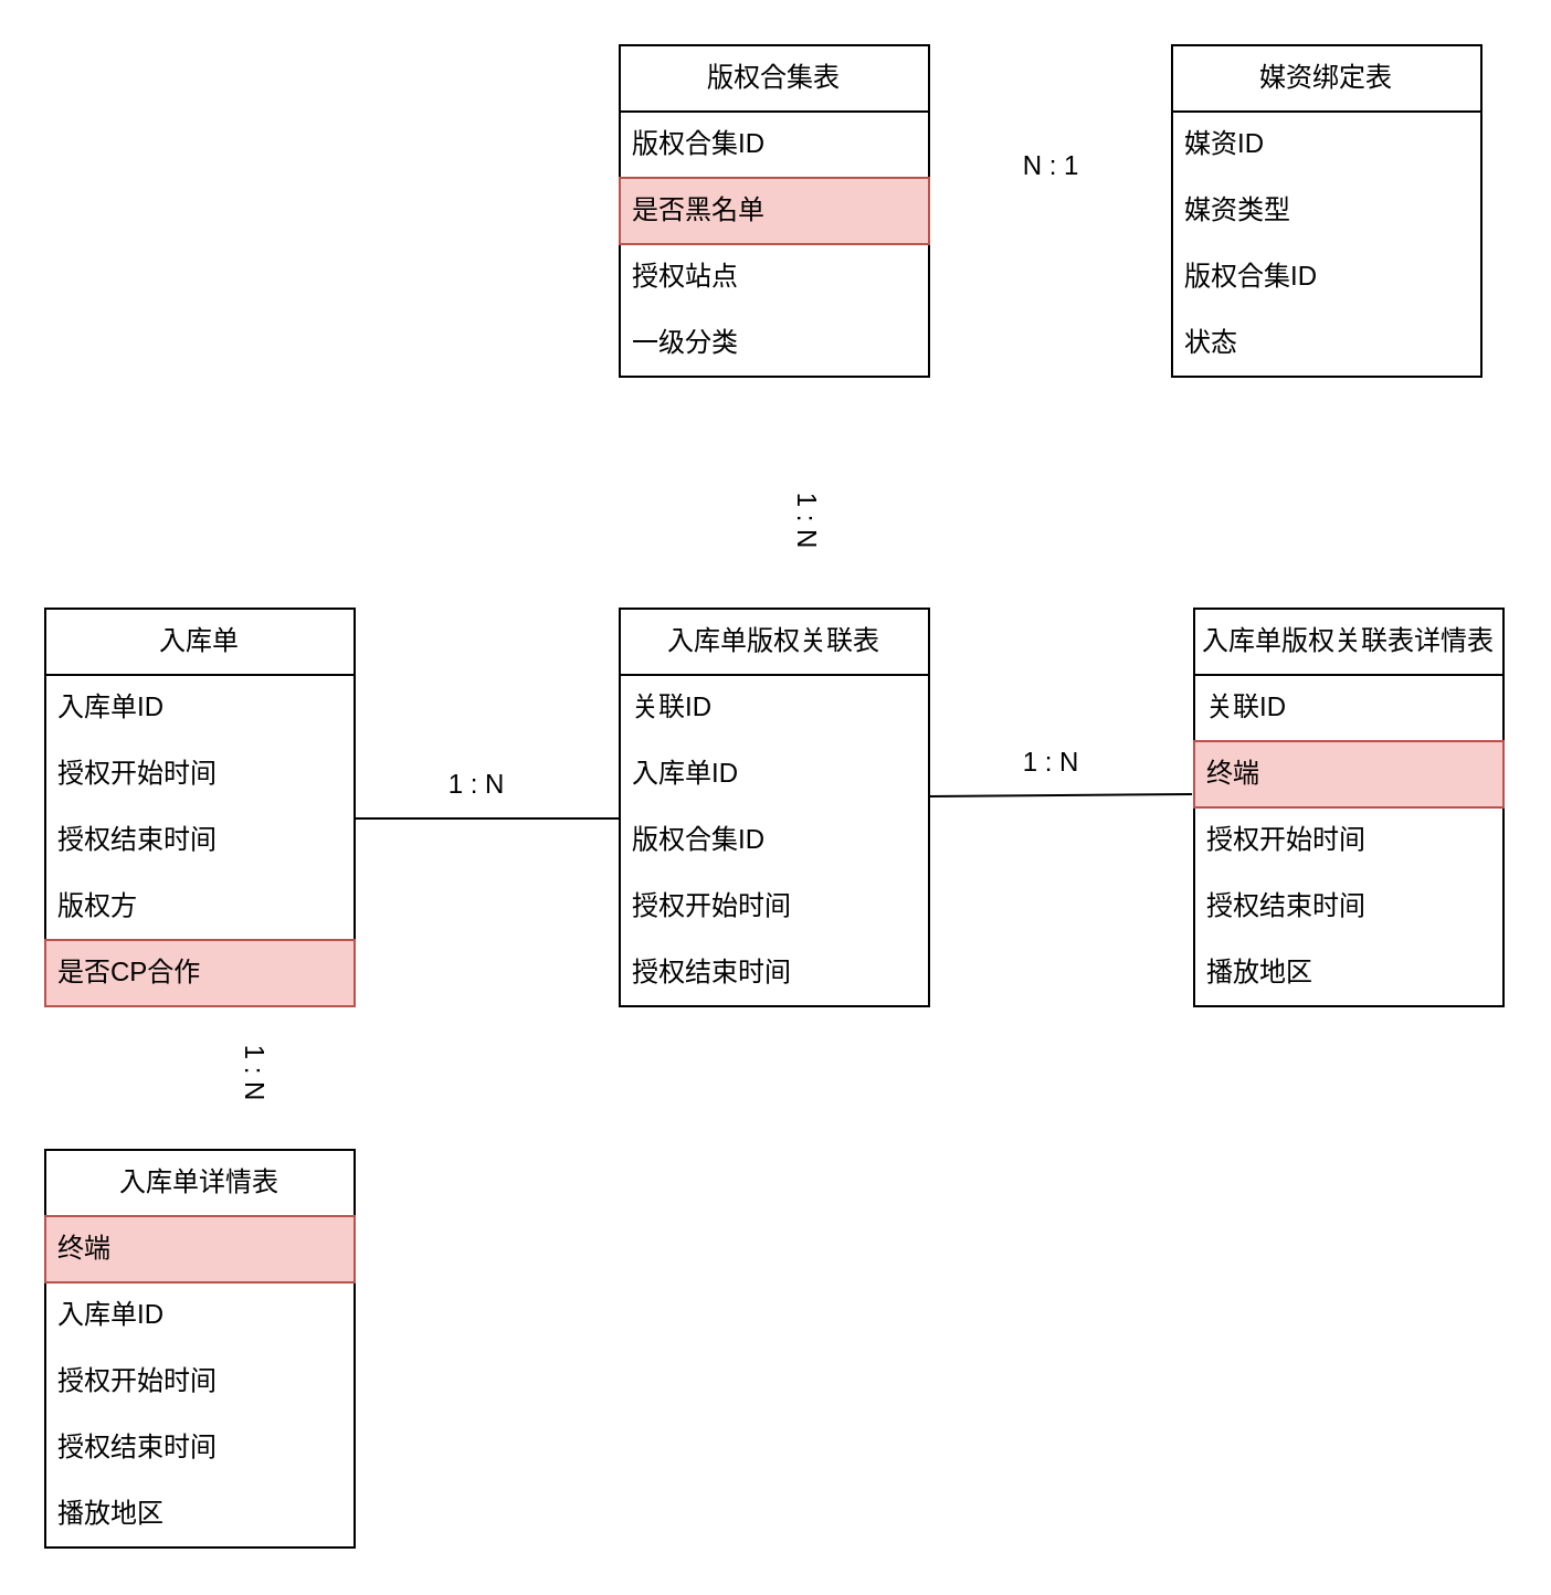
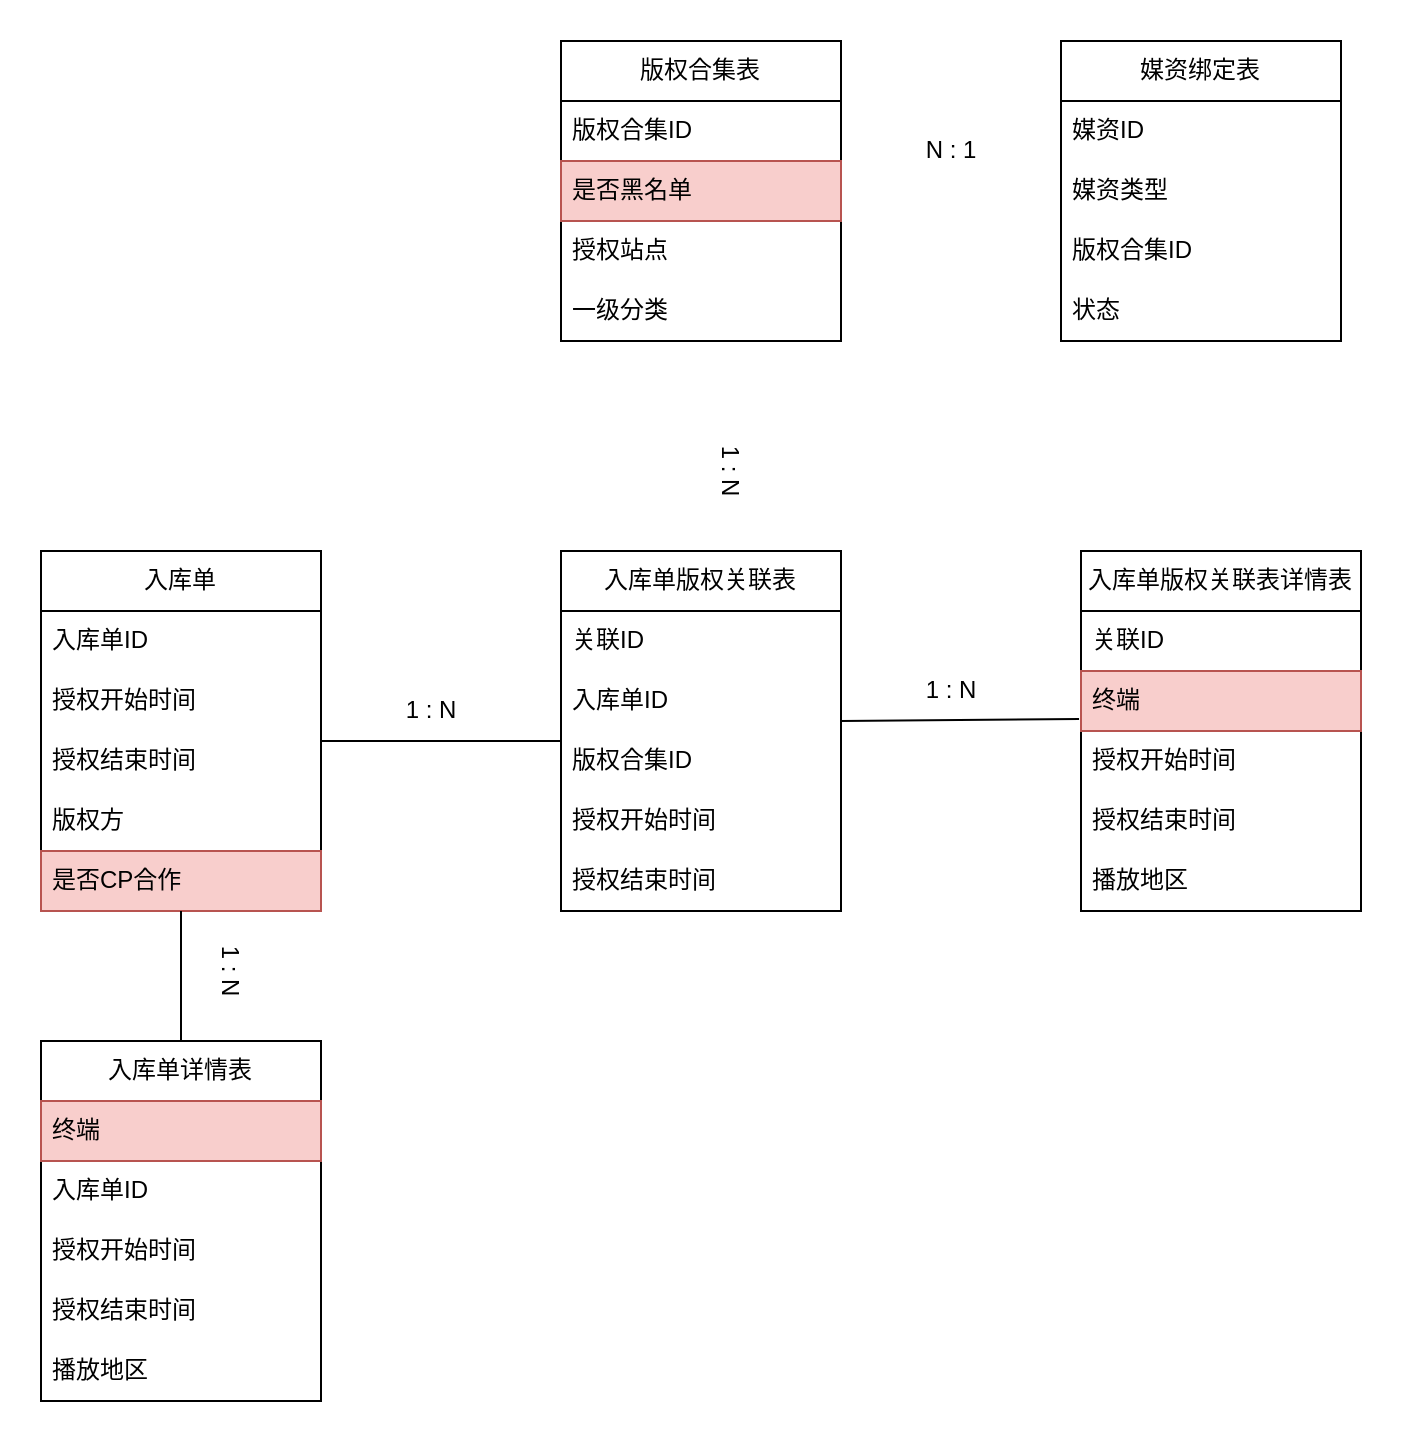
  <mxCell id="0" />
  <mxCell id="1" parent="0" />
  <mxCell id="2" value="媒资绑定表" style="swimlane;fontStyle=0;childLayout=stackLayout;horizontal=1;startSize=30;horizontalStack=0;resizeParent=1;resizeParentMax=0;resizeLast=0;collapsible=1;marginBottom=0;whiteSpace=wrap;html=1;" parent="1" vertex="1"><mxGeometry x="530" y="20" width="140" height="150" as="geometry" /></mxCell>
  <mxCell id="3" value="媒资ID" style="text;strokeColor=none;fillColor=none;align=left;verticalAlign=middle;spacingLeft=4;spacingRight=4;overflow=hidden;points=[[0,0.5],[1,0.5]];portConstraint=eastwest;rotatable=0;whiteSpace=wrap;html=1;" parent="2" vertex="1"><mxGeometry y="30" width="140" height="30" as="geometry" /></mxCell>
  <mxCell id="4" value="媒资类型" style="text;strokeColor=none;fillColor=none;align=left;verticalAlign=middle;spacingLeft=4;spacingRight=4;overflow=hidden;points=[[0,0.5],[1,0.5]];portConstraint=eastwest;rotatable=0;whiteSpace=wrap;html=1;" parent="2" vertex="1"><mxGeometry y="60" width="140" height="30" as="geometry" /></mxCell>
  <mxCell id="5" value="版权合集ID" style="text;strokeColor=none;fillColor=none;align=left;verticalAlign=middle;spacingLeft=4;spacingRight=4;overflow=hidden;points=[[0,0.5],[1,0.5]];portConstraint=eastwest;rotatable=0;whiteSpace=wrap;html=1;" parent="2" vertex="1"><mxGeometry y="90" width="140" height="30" as="geometry" /></mxCell>
  <mxCell id="6" value="状态" style="text;strokeColor=none;fillColor=none;align=left;verticalAlign=middle;spacingLeft=4;spacingRight=4;overflow=hidden;points=[[0,0.5],[1,0.5]];portConstraint=eastwest;rotatable=0;whiteSpace=wrap;html=1;" parent="2" vertex="1"><mxGeometry y="120" width="140" height="30" as="geometry" /></mxCell>
  <mxCell id="7" value="版权合集表" style="swimlane;fontStyle=0;childLayout=stackLayout;horizontal=1;startSize=30;horizontalStack=0;resizeParent=1;resizeParentMax=0;resizeLast=0;collapsible=1;marginBottom=0;whiteSpace=wrap;html=1;" parent="1" vertex="1"><mxGeometry x="280" y="20" width="140" height="150" as="geometry" /></mxCell>
  <mxCell id="8" value="版权合集ID" style="text;strokeColor=none;fillColor=none;align=left;verticalAlign=middle;spacingLeft=4;spacingRight=4;overflow=hidden;points=[[0,0.5],[1,0.5]];portConstraint=eastwest;rotatable=0;whiteSpace=wrap;html=1;" parent="7" vertex="1"><mxGeometry y="30" width="140" height="30" as="geometry" /></mxCell>
  <mxCell id="9" value="是否黑名单" style="text;strokeColor=#b85450;fillColor=#f8cecc;align=left;verticalAlign=middle;spacingLeft=4;spacingRight=4;overflow=hidden;points=[[0,0.5],[1,0.5]];portConstraint=eastwest;rotatable=0;whiteSpace=wrap;html=1;" parent="7" vertex="1"><mxGeometry y="60" width="140" height="30" as="geometry" /></mxCell>
  <mxCell id="10" value="授权站点" style="text;strokeColor=none;fillColor=none;align=left;verticalAlign=middle;spacingLeft=4;spacingRight=4;overflow=hidden;points=[[0,0.5],[1,0.5]];portConstraint=eastwest;rotatable=0;whiteSpace=wrap;html=1;" parent="7" vertex="1"><mxGeometry y="90" width="140" height="30" as="geometry" /></mxCell>
  <mxCell id="11" value="一级分类" style="text;strokeColor=none;fillColor=none;align=left;verticalAlign=middle;spacingLeft=4;spacingRight=4;overflow=hidden;points=[[0,0.5],[1,0.5]];portConstraint=eastwest;rotatable=0;whiteSpace=wrap;html=1;" vertex="1" parent="7"><mxGeometry y="120" width="140" height="30" as="geometry" /></mxCell>
  <mxCell id="12" value="入库单" style="swimlane;fontStyle=0;childLayout=stackLayout;horizontal=1;startSize=30;horizontalStack=0;resizeParent=1;resizeParentMax=0;resizeLast=0;collapsible=1;marginBottom=0;whiteSpace=wrap;html=1;" vertex="1" parent="1"><mxGeometry x="20" y="275" width="140" height="180" as="geometry" /></mxCell>
  <mxCell id="13" value="入库单ID" style="text;strokeColor=none;fillColor=none;align=left;verticalAlign=middle;spacingLeft=4;spacingRight=4;overflow=hidden;points=[[0,0.5],[1,0.5]];portConstraint=eastwest;rotatable=0;whiteSpace=wrap;html=1;" vertex="1" parent="12"><mxGeometry y="30" width="140" height="30" as="geometry" /></mxCell>
  <mxCell id="14" value="授权开始时间" style="text;strokeColor=none;fillColor=none;align=left;verticalAlign=middle;spacingLeft=4;spacingRight=4;overflow=hidden;points=[[0,0.5],[1,0.5]];portConstraint=eastwest;rotatable=0;whiteSpace=wrap;html=1;" vertex="1" parent="12"><mxGeometry y="60" width="140" height="30" as="geometry" /></mxCell>
  <mxCell id="15" value="授权结束时间" style="text;strokeColor=none;fillColor=none;align=left;verticalAlign=middle;spacingLeft=4;spacingRight=4;overflow=hidden;points=[[0,0.5],[1,0.5]];portConstraint=eastwest;rotatable=0;whiteSpace=wrap;html=1;" vertex="1" parent="12"><mxGeometry y="90" width="140" height="30" as="geometry" /></mxCell>
  <mxCell id="16" value="版权方" style="text;strokeColor=none;fillColor=none;align=left;verticalAlign=middle;spacingLeft=4;spacingRight=4;overflow=hidden;points=[[0,0.5],[1,0.5]];portConstraint=eastwest;rotatable=0;whiteSpace=wrap;html=1;" vertex="1" parent="12"><mxGeometry y="120" width="140" height="30" as="geometry" /></mxCell>
  <mxCell id="17" value="是否CP合作" style="text;strokeColor=#b85450;fillColor=#f8cecc;align=left;verticalAlign=middle;spacingLeft=4;spacingRight=4;overflow=hidden;points=[[0,0.5],[1,0.5]];portConstraint=eastwest;rotatable=0;whiteSpace=wrap;html=1;" vertex="1" parent="12"><mxGeometry y="150" width="140" height="30" as="geometry" /></mxCell>
  <mxCell id="18" value="入库单版权关联表" style="swimlane;fontStyle=0;childLayout=stackLayout;horizontal=1;startSize=30;horizontalStack=0;resizeParent=1;resizeParentMax=0;resizeLast=0;collapsible=1;marginBottom=0;whiteSpace=wrap;html=1;" vertex="1" parent="1"><mxGeometry x="280" y="275" width="140" height="180" as="geometry" /></mxCell>
  <mxCell id="19" value="关联ID" style="text;strokeColor=none;fillColor=none;align=left;verticalAlign=middle;spacingLeft=4;spacingRight=4;overflow=hidden;points=[[0,0.5],[1,0.5]];portConstraint=eastwest;rotatable=0;whiteSpace=wrap;html=1;" vertex="1" parent="18"><mxGeometry y="30" width="140" height="30" as="geometry" /></mxCell>
  <mxCell id="20" value="入库单ID" style="text;strokeColor=none;fillColor=none;align=left;verticalAlign=middle;spacingLeft=4;spacingRight=4;overflow=hidden;points=[[0,0.5],[1,0.5]];portConstraint=eastwest;rotatable=0;whiteSpace=wrap;html=1;" vertex="1" parent="18"><mxGeometry y="60" width="140" height="30" as="geometry" /></mxCell>
  <mxCell id="21" value="版权合集ID" style="text;strokeColor=none;fillColor=none;align=left;verticalAlign=middle;spacingLeft=4;spacingRight=4;overflow=hidden;points=[[0,0.5],[1,0.5]];portConstraint=eastwest;rotatable=0;whiteSpace=wrap;html=1;" vertex="1" parent="18"><mxGeometry y="90" width="140" height="30" as="geometry" /></mxCell>
  <mxCell id="22" value="授权开始时间" style="text;strokeColor=none;fillColor=none;align=left;verticalAlign=middle;spacingLeft=4;spacingRight=4;overflow=hidden;points=[[0,0.5],[1,0.5]];portConstraint=eastwest;rotatable=0;whiteSpace=wrap;html=1;" vertex="1" parent="18"><mxGeometry y="120" width="140" height="30" as="geometry" /></mxCell>
  <mxCell id="23" value="授权结束时间" style="text;strokeColor=none;fillColor=none;align=left;verticalAlign=middle;spacingLeft=4;spacingRight=4;overflow=hidden;points=[[0,0.5],[1,0.5]];portConstraint=eastwest;rotatable=0;whiteSpace=wrap;html=1;" vertex="1" parent="18"><mxGeometry y="150" width="140" height="30" as="geometry" /></mxCell>
  <mxCell id="24" value="入库单详情表" style="swimlane;fontStyle=0;childLayout=stackLayout;horizontal=1;startSize=30;horizontalStack=0;resizeParent=1;resizeParentMax=0;resizeLast=0;collapsible=1;marginBottom=0;whiteSpace=wrap;html=1;" vertex="1" parent="1"><mxGeometry x="20" y="520" width="140" height="180" as="geometry" /></mxCell>
  <mxCell id="25" value="终端" style="text;strokeColor=#b85450;fillColor=#f8cecc;align=left;verticalAlign=middle;spacingLeft=4;spacingRight=4;overflow=hidden;points=[[0,0.5],[1,0.5]];portConstraint=eastwest;rotatable=0;whiteSpace=wrap;html=1;" vertex="1" parent="24"><mxGeometry y="30" width="140" height="30" as="geometry" /></mxCell>
  <mxCell id="26" value="入库单ID" style="text;strokeColor=none;fillColor=none;align=left;verticalAlign=middle;spacingLeft=4;spacingRight=4;overflow=hidden;points=[[0,0.5],[1,0.5]];portConstraint=eastwest;rotatable=0;whiteSpace=wrap;html=1;" vertex="1" parent="24"><mxGeometry y="60" width="140" height="30" as="geometry" /></mxCell>
  <mxCell id="27" value="授权开始时间" style="text;strokeColor=none;fillColor=none;align=left;verticalAlign=middle;spacingLeft=4;spacingRight=4;overflow=hidden;points=[[0,0.5],[1,0.5]];portConstraint=eastwest;rotatable=0;whiteSpace=wrap;html=1;" vertex="1" parent="24"><mxGeometry y="90" width="140" height="30" as="geometry" /></mxCell>
  <mxCell id="28" value="授权结束时间" style="text;strokeColor=none;fillColor=none;align=left;verticalAlign=middle;spacingLeft=4;spacingRight=4;overflow=hidden;points=[[0,0.5],[1,0.5]];portConstraint=eastwest;rotatable=0;whiteSpace=wrap;html=1;" vertex="1" parent="24"><mxGeometry y="120" width="140" height="30" as="geometry" /></mxCell>
  <mxCell id="29" value="播放地区" style="text;strokeColor=none;fillColor=none;align=left;verticalAlign=middle;spacingLeft=4;spacingRight=4;overflow=hidden;points=[[0,0.5],[1,0.5]];portConstraint=eastwest;rotatable=0;whiteSpace=wrap;html=1;" vertex="1" parent="24"><mxGeometry y="150" width="140" height="30" as="geometry" /></mxCell>
  <mxCell id="30" value="入库单版权关联表详情表" style="swimlane;fontStyle=0;childLayout=stackLayout;horizontal=1;startSize=30;horizontalStack=0;resizeParent=1;resizeParentMax=0;resizeLast=0;collapsible=1;marginBottom=0;whiteSpace=wrap;html=1;" vertex="1" parent="1"><mxGeometry x="540" y="275" width="140" height="180" as="geometry" /></mxCell>
  <mxCell id="31" value="关联ID" style="text;strokeColor=none;fillColor=none;align=left;verticalAlign=middle;spacingLeft=4;spacingRight=4;overflow=hidden;points=[[0,0.5],[1,0.5]];portConstraint=eastwest;rotatable=0;whiteSpace=wrap;html=1;" vertex="1" parent="30"><mxGeometry y="30" width="140" height="30" as="geometry" /></mxCell>
  <mxCell id="32" value="终端" style="text;strokeColor=#b85450;fillColor=#f8cecc;align=left;verticalAlign=middle;spacingLeft=4;spacingRight=4;overflow=hidden;points=[[0,0.5],[1,0.5]];portConstraint=eastwest;rotatable=0;whiteSpace=wrap;html=1;" vertex="1" parent="30"><mxGeometry y="60" width="140" height="30" as="geometry" /></mxCell>
  <mxCell id="33" value="授权开始时间" style="text;strokeColor=none;fillColor=none;align=left;verticalAlign=middle;spacingLeft=4;spacingRight=4;overflow=hidden;points=[[0,0.5],[1,0.5]];portConstraint=eastwest;rotatable=0;whiteSpace=wrap;html=1;" vertex="1" parent="30"><mxGeometry y="90" width="140" height="30" as="geometry" /></mxCell>
  <mxCell id="34" value="授权结束时间" style="text;strokeColor=none;fillColor=none;align=left;verticalAlign=middle;spacingLeft=4;spacingRight=4;overflow=hidden;points=[[0,0.5],[1,0.5]];portConstraint=eastwest;rotatable=0;whiteSpace=wrap;html=1;" vertex="1" parent="30"><mxGeometry y="120" width="140" height="30" as="geometry" /></mxCell>
  <mxCell id="35" value="播放地区" style="text;strokeColor=none;fillColor=none;align=left;verticalAlign=middle;spacingLeft=4;spacingRight=4;overflow=hidden;points=[[0,0.5],[1,0.5]];portConstraint=eastwest;rotatable=0;whiteSpace=wrap;html=1;" vertex="1" parent="30"><mxGeometry y="150" width="140" height="30" as="geometry" /></mxCell>
  <mxCell id="36" value="" style="endArrow=none;html=1;rounded=0;entryX=0;entryY=0.5;entryDx=0;entryDy=0;exitX=1;exitY=0.5;exitDx=0;exitDy=0;" edge="1" parent="1"><mxGeometry width="50" height="50" relative="1" as="geometry"><mxPoint x="160" y="370" as="sourcePoint" /><mxPoint x="280" y="370" as="targetPoint" /></mxGeometry></mxCell>
+ <mxCell id="37" value="" style="endArrow=none;html=1;rounded=0;exitX=0.5;exitY=0;exitDx=0;exitDy=0;" edge="1" parent="1" source="24" target="17"><mxGeometry width="50" height="50" relative="1" as="geometry"><mxPoint x="50" y="510" as="sourcePoint" /><mxPoint x="90" y="460" as="targetPoint" /></mxGeometry></mxCell>
  <mxCell id="38" value="1 : N" style="text;html=1;align=center;verticalAlign=middle;resizable=0;points=[];autosize=1;strokeColor=none;fillColor=none;rotation=90;" vertex="1" parent="1"><mxGeometry x="340" y="220" width="50" height="30" as="geometry" /></mxCell>
  <mxCell id="39" value="1 : N" style="text;html=1;align=center;verticalAlign=middle;resizable=0;points=[];autosize=1;strokeColor=none;fillColor=none;rotation=0;" vertex="1" parent="1"><mxGeometry x="190" y="340" width="50" height="30" as="geometry" /></mxCell>
  <mxCell id="40" value="1 : N" style="text;html=1;align=center;verticalAlign=middle;resizable=0;points=[];autosize=1;strokeColor=none;fillColor=none;rotation=90;" vertex="1" parent="1"><mxGeometry x="90" y="470" width="50" height="30" as="geometry" /></mxCell>
  <mxCell id="41" value="N : 1" style="text;html=1;align=center;verticalAlign=middle;resizable=0;points=[];autosize=1;strokeColor=none;fillColor=none;rotation=0;" vertex="1" parent="1"><mxGeometry x="450" y="60" width="50" height="30" as="geometry" /></mxCell>
  <mxCell id="42" value="" style="endArrow=none;html=1;rounded=0;exitX=1;exitY=0.833;exitDx=0;exitDy=0;exitPerimeter=0;entryX=-0.007;entryY=0.8;entryDx=0;entryDy=0;entryPerimeter=0;" edge="1" parent="1" source="20" target="32"><mxGeometry width="50" height="50" relative="1" as="geometry"><mxPoint x="460" y="390" as="sourcePoint" /><mxPoint x="530" y="360" as="targetPoint" /></mxGeometry></mxCell>
  <mxCell id="43" value="1 : N" style="text;html=1;align=center;verticalAlign=middle;resizable=0;points=[];autosize=1;strokeColor=none;fillColor=none;rotation=0;" vertex="1" parent="1"><mxGeometry x="450" y="330" width="50" height="30" as="geometry" /></mxCell>
